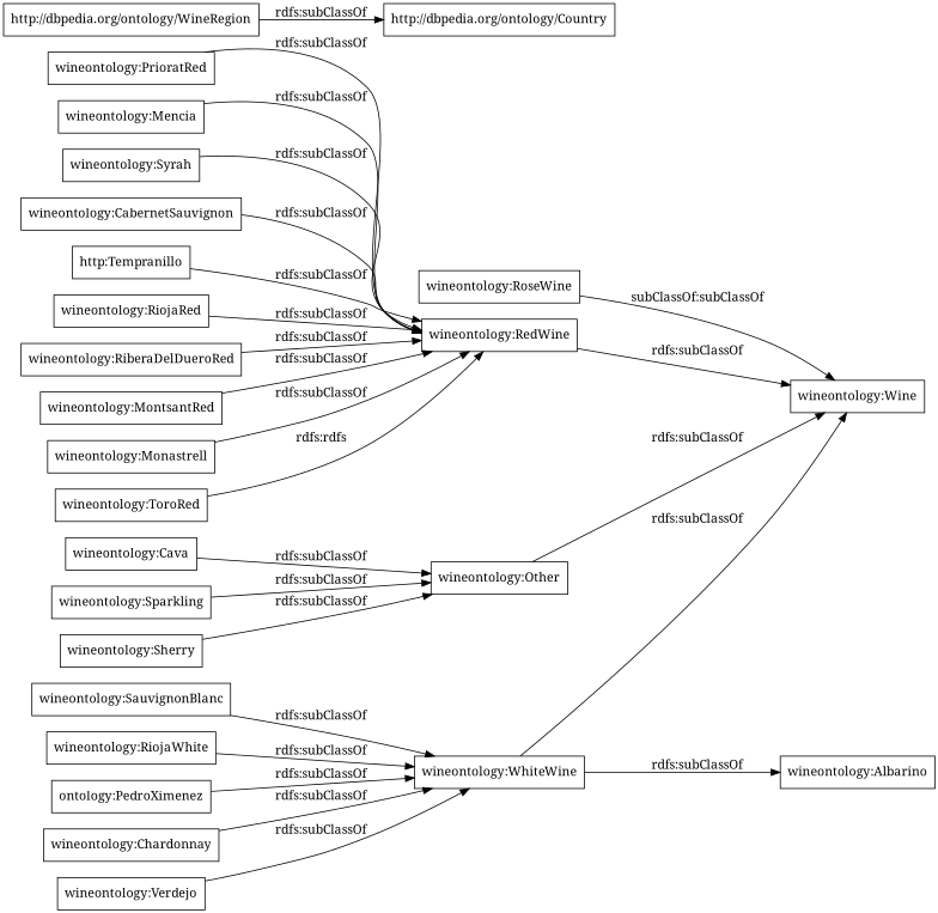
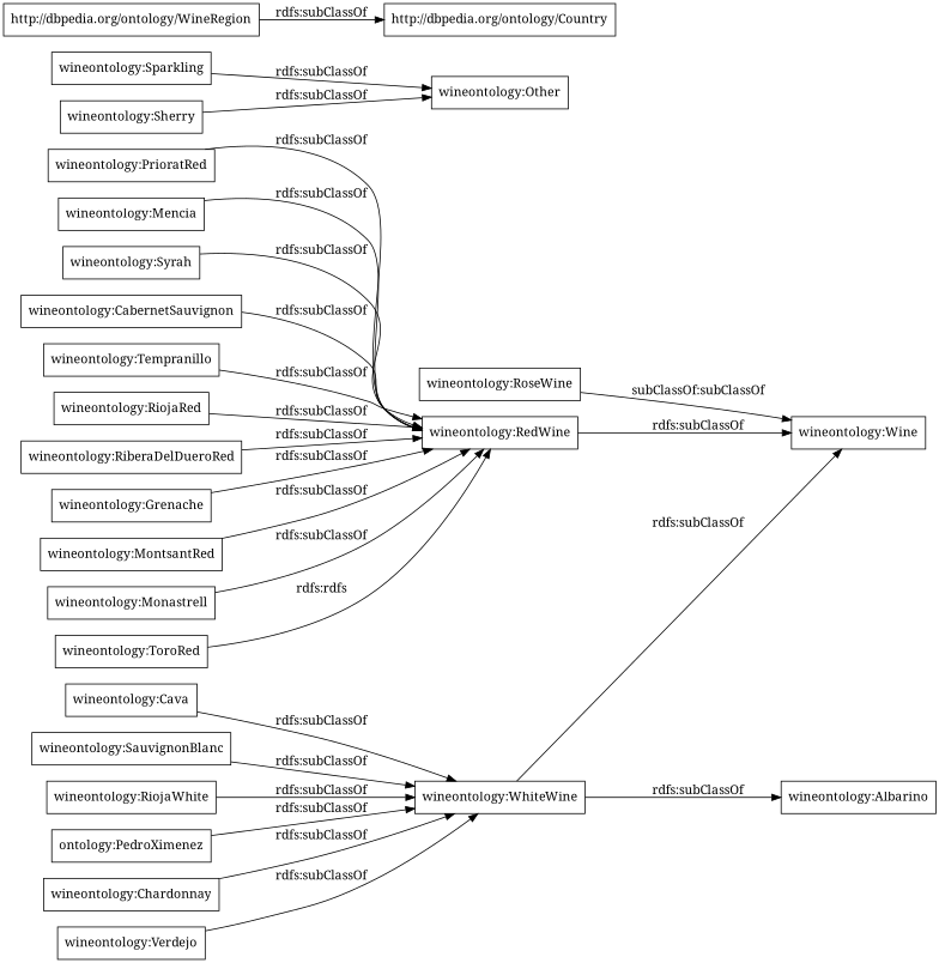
  digraph {
    fontname="Noto Serif"
    rankdir=LR
    node [color=black fontname="Noto Serif" shape=rectangle]
    edge [fontname="Noto Serif"]
    "wineontology:RoseWine"
    "wineontology:Wine"
    "wineontology:PrioratRed"
    "wineontology:RedWine"
    "wineontology:Mencia"
    "wineontology:Cava"
    "wineontology:Other"
    "wineontology:Syrah"
    "wineontology:WhiteWine"
    "wineontology:Albarino"
    "wineontology:SauvignonBlanc"
    "wineontology:CabernetSauvignon"
    "wineontology:RiojaWhite"
    n14 [label="ontology:PedroXimenez"]
-   "wineontology:Tempranillo" [label="http:Tempranillo"]
+   "wineontology:Tempranillo"
    "wineontology:RiojaRed"
    "wineontology:RiberaDelDueroRed"
+   "wineontology:Grenache"
    "wineontology:MontsantRed"
    "wineontology:Monastrell"
    "wineontology:Chardonnay"
    "wineontology:Sparkling"
    "wineontology:ToroRed"
    "http://dbpedia.org/ontology/WineRegion"
    "http://dbpedia.org/ontology/Country"
    "wineontology:Sherry"
    "wineontology:Verdejo"
    "wineontology:RoseWine" -> "wineontology:Wine" [label="subClassOf:subClassOf"]
    "wineontology:PrioratRed" -> "wineontology:RedWine" [label="rdfs:subClassOf"]
    "wineontology:RedWine" -> "wineontology:Wine" [label="rdfs:subClassOf"]
    "wineontology:Mencia" -> "wineontology:RedWine" [label="rdfs:subClassOf"]
-   "wineontology:Cava" -> "wineontology:Other" [label="rdfs:subClassOf"]
-   "wineontology:Other" -> "wineontology:Wine" [label="rdfs:subClassOf"]
+   "wineontology:Cava" -> "wineontology:WhiteWine" [label="rdfs:subClassOf"]
    "wineontology:Syrah" -> "wineontology:RedWine" [label="rdfs:subClassOf"]
    "wineontology:WhiteWine" -> "wineontology:Wine" [label="rdfs:subClassOf"]
    "wineontology:WhiteWine" -> "wineontology:Albarino" [label="rdfs:subClassOf"]
    "wineontology:SauvignonBlanc" -> "wineontology:WhiteWine" [label="rdfs:subClassOf"]
    "wineontology:CabernetSauvignon" -> "wineontology:RedWine" [label="rdfs:subClassOf"]
    "wineontology:RiojaWhite" -> "wineontology:WhiteWine" [label="rdfs:subClassOf"]
    n14 -> "wineontology:WhiteWine" [label="rdfs:subClassOf"]
    "wineontology:Tempranillo" -> "wineontology:RedWine" [label="rdfs:subClassOf"]
    "wineontology:RiojaRed" -> "wineontology:RedWine" [label="rdfs:subClassOf"]
    "wineontology:RiberaDelDueroRed" -> "wineontology:RedWine" [label="rdfs:subClassOf"]
+   "wineontology:Grenache" -> "wineontology:RedWine" [label="rdfs:subClassOf"]
    "wineontology:MontsantRed" -> "wineontology:RedWine" [label="rdfs:subClassOf"]
    "wineontology:Monastrell" -> "wineontology:RedWine" [label="rdfs:subClassOf"]
    "wineontology:Chardonnay" -> "wineontology:WhiteWine" [label="rdfs:subClassOf"]
    "wineontology:Sparkling" -> "wineontology:Other" [label="rdfs:subClassOf"]
    "wineontology:ToroRed" -> "wineontology:RedWine" [label="rdfs:rdfs"]
    "http://dbpedia.org/ontology/WineRegion" -> "http://dbpedia.org/ontology/Country" [label="rdfs:subClassOf"]
    "wineontology:Sherry" -> "wineontology:Other" [label="rdfs:subClassOf"]
    "wineontology:Verdejo" -> "wineontology:WhiteWine" [label="rdfs:subClassOf"]
  }
